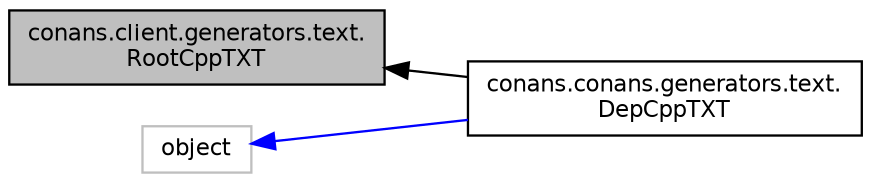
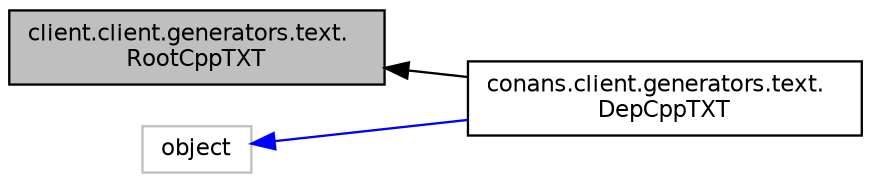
  digraph {
    rankdir=LR
    node [color=black fillcolor=white fontname=Helvetica fontsize=10 shape=record style=filled]
    edge [dir=back fontname=Helvetica fontsize=10 labelfontname=Helvetica labelfontsize=10 style=solid]
-   n1 [fillcolor=grey75 fontcolor=black height=0.2 label="conans.client.generators.text.\lRootCppTXT" width=0.4]
-   n2 [height=0.2 label="conans.conans.generators.text.\lDepCppTXT" width=0.4]
+   n1 [fillcolor=grey75 fontcolor=black height=0.2 label="client.client.generators.text.\lRootCppTXT" width=0.4]
+   n2 [height=0.2 label="conans.client.generators.text.\lDepCppTXT" width=0.4]
    n3 [color=grey75 height=0.2 label=object width=0.4]
    n1 -> n2 [color=black]
    n3 -> n2 [color=blue]
  }
